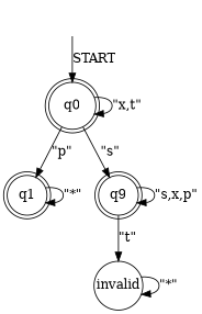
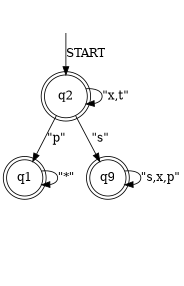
  digraph {
    rankdir=TB
    node [margin=0 shape=doublecircle]
-   q0
+   q0 [label=q2]
    q1
    n3 [label=q9]
-   invalid [shape=circle]
    start0 [shape=none style=invis margin=""]
    q0 -> q0 [label="\"x,t\""]
    q0 -> q1 [label="\"p\""]
    q0 -> n3 [label="\"s\""]
    q1 -> q1 [label="\"*\""]
    n3 -> n3 [label="\"s,x,p\""]
-   n3 -> invalid [label="\"t\""]
-   invalid -> invalid [label="\"*\""]
    start0 -> q0 [label=START]
  }
